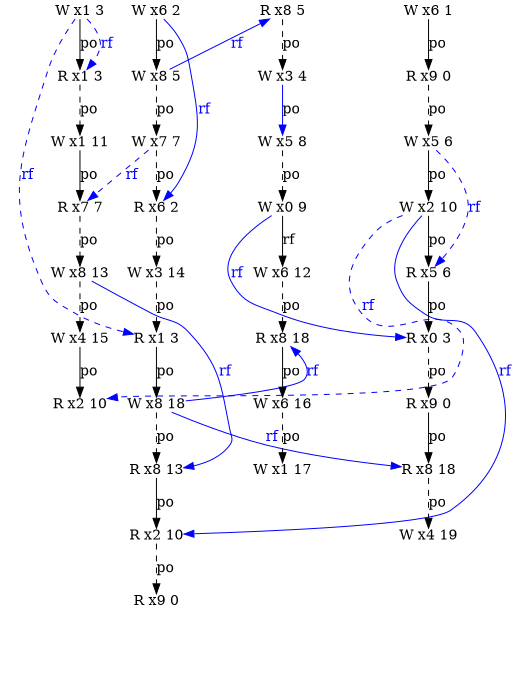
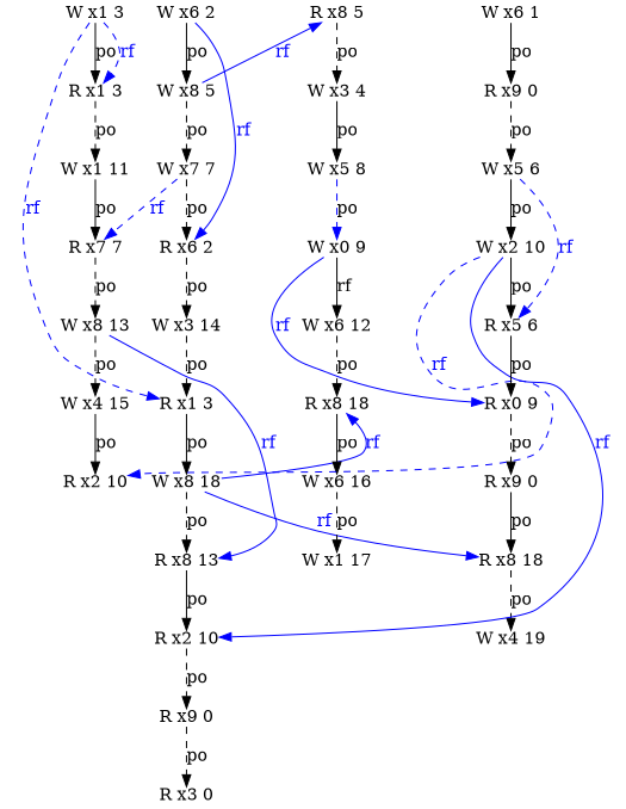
  digraph {
    node [color=gray40 idx=2 loc=8 shape=plain th=1 type=W]
    edge [style=dashed]
    n1 [color=brown label="W x5 8" loc=5 th=3]
    n2 [color=brown idx=3 label="W x0 9" loc=0 th=3]
-   n3 [color=brown idx=5 label="R x0 3" loc=0 th=0 type=R]
+   n3 [color=brown idx=5 label="R x0 9" loc=0 th=0 type=R]
    n4 [idx=4 label="W x6 12" loc=6 th=3]
    n5 [color=brown idx=4 label="W x8 13" th=2]
    n6 [color=brown idx=5 label="W x4 15" loc=4 th=2]
    n7 [color=darkgreen idx=7 label="R x8 13" type=R]
    n8 [color=darkgreen idx=6 label="R x2 10" loc=2 th=2 type=R]
    n9 [idx=8 label="R x2 10" loc=2 type=R]
    n10 [color=brown idx=3 label="R x7 7" loc=7 th=2 type=R]
    n11 [color=darkgreen idx=6 label="R x9 0" loc=9 th=0 type=R]
    n12 [idx=7 label="R x8 18" th=0 type=R]
    n13 [color=darkgreen idx=8 label="W x4 19" loc=4 th=0]
    n14 [idx=7 label="W x1 17" loc=1 th=3]
    n15 [idx=1 label="W x3 4" loc=3 th=3]
    n16 [idx=9 label="R x9 0" loc=9 type=R]
+   n17 [color=darkgreen idx=10 label="R x3 0" loc=3 type=R]
    n18 [idx=6 label="W x8 18"]
    n19 [color=brown idx=5 label="R x8 18" th=3 type=R]
    n20 [color=darkgreen idx=6 label="W x6 16" loc=6 th=3]
    n21 [color=darkgreen idx=1 label="W x8 5"]
    n22 [color=darkgreen idx=0 label="R x8 5" th=3 type=R]
    n23 [color=brown label="W x7 7" loc=7]
    n24 [color=brown idx=3 label="R x6 2" loc=6 type=R]
    n25 [color=darkgreen idx=4 label="W x3 14" loc=3]
    n26 [idx=5 label="R x1 3" loc=1 type=R]
    n27 [color=brown idx=1 label="R x9 0" loc=9 th=0 type=R]
    n28 [color=darkgreen label="W x5 6" loc=5 th=0]
    n29 [idx=3 label="W x2 10" loc=2 th=0]
    n30 [idx=4 label="R x5 6" loc=5 th=0 type=R]
    n31 [idx=1 label="R x1 3" loc=1 th=2 type=R]
    n32 [color=darkgreen label="W x1 11" loc=1 th=2]
    n33 [idx=0 label="W x6 1" loc=6 th=0]
    n34 [color=brown idx=0 label="W x1 3" loc=1 th=2]
    n35 [idx=0 label="W x6 2" loc=6]
-   n1 -> n2 [label=po]
+   n1 -> n2 [label=po color=blue]
    n2 -> n3 [color=blue constraint=false fontcolor=blue from_idx=3 from_th=3 label=rf style=solid to_idx=5 to_th=0]
    n2 -> n4 [label=rf style=solid]
    n3 -> n11 [label=po]
    n4 -> n19 [label=po]
    n5 -> n6 [label=po]
    n5 -> n7 [color=blue constraint=false fontcolor=blue from_idx=4 from_th=2 label=rf style=solid to_idx=7 to_th=1]
    n6 -> n8 [label=po style=solid]
    n7 -> n9 [label=po style=solid]
    n9 -> n16 [label=po]
    n10 -> n5 [label=po]
    n11 -> n12 [label=po style=solid]
    n12 -> n13 [label=po]
-   n15 -> n1 [label=po style=solid color=blue]
+   n15 -> n1 [label=po style=solid]
+   n16 -> n17 [label=po]
    n18 -> n7 [label=po]
    n18 -> n12 [color=blue constraint=false fontcolor=blue from_idx=6 from_th=1 label=rf style=solid to_idx=7 to_th=0]
    n18 -> n19 [color=blue constraint=false fontcolor=blue from_idx=6 from_th=1 label=rf style=solid to_idx=5 to_th=3]
    n19 -> n20 [label=po style=solid]
    n20 -> n14 [label=po]
    n21 -> n22 [color=blue constraint=false fontcolor=blue from_idx=1 from_th=1 label=rf style=solid to_idx=0 to_th=3]
    n21 -> n23 [label=po]
    n22 -> n15 [label=po]
    n23 -> n10 [color=blue constraint=false fontcolor=blue from_idx=2 from_th=1 label=rf to_idx=3 to_th=2]
    n23 -> n24 [label=po]
    n24 -> n25 [label=po]
    n25 -> n26 [label=po]
    n26 -> n18 [label=po style=solid]
    n27 -> n28 [label=po]
    n28 -> n29 [label=po style=solid]
    n28 -> n30 [color=blue constraint=false fontcolor=blue from_idx=2 from_th=0 label=rf to_idx=4 to_th=0]
    n29 -> n8 [color=blue constraint=false fontcolor=blue from_idx=3 from_th=0 label=rf to_idx=6 to_th=2]
    n29 -> n9 [color=blue constraint=false fontcolor=blue from_idx=3 from_th=0 label=rf style=solid to_idx=8 to_th=1]
    n29 -> n30 [label=po style=solid]
    n30 -> n3 [label=po style=solid]
    n31 -> n32 [label=po]
    n32 -> n10 [label=po style=solid]
    n33 -> n27 [label=po style=solid]
    n34 -> n26 [color=blue constraint=false fontcolor=blue from_idx=0 from_th=2 label=rf to_idx=5 to_th=1]
    n34 -> n31 [label=po style=solid]
    n34 -> n31 [color=blue constraint=false fontcolor=blue from_idx=0 from_th=2 label=rf to_idx=1 to_th=2]
    n35 -> n21 [label=po style=solid]
    n35 -> n24 [color=blue constraint=false fontcolor=blue from_idx=0 from_th=1 label=rf style=solid to_idx=3 to_th=1]
  }
